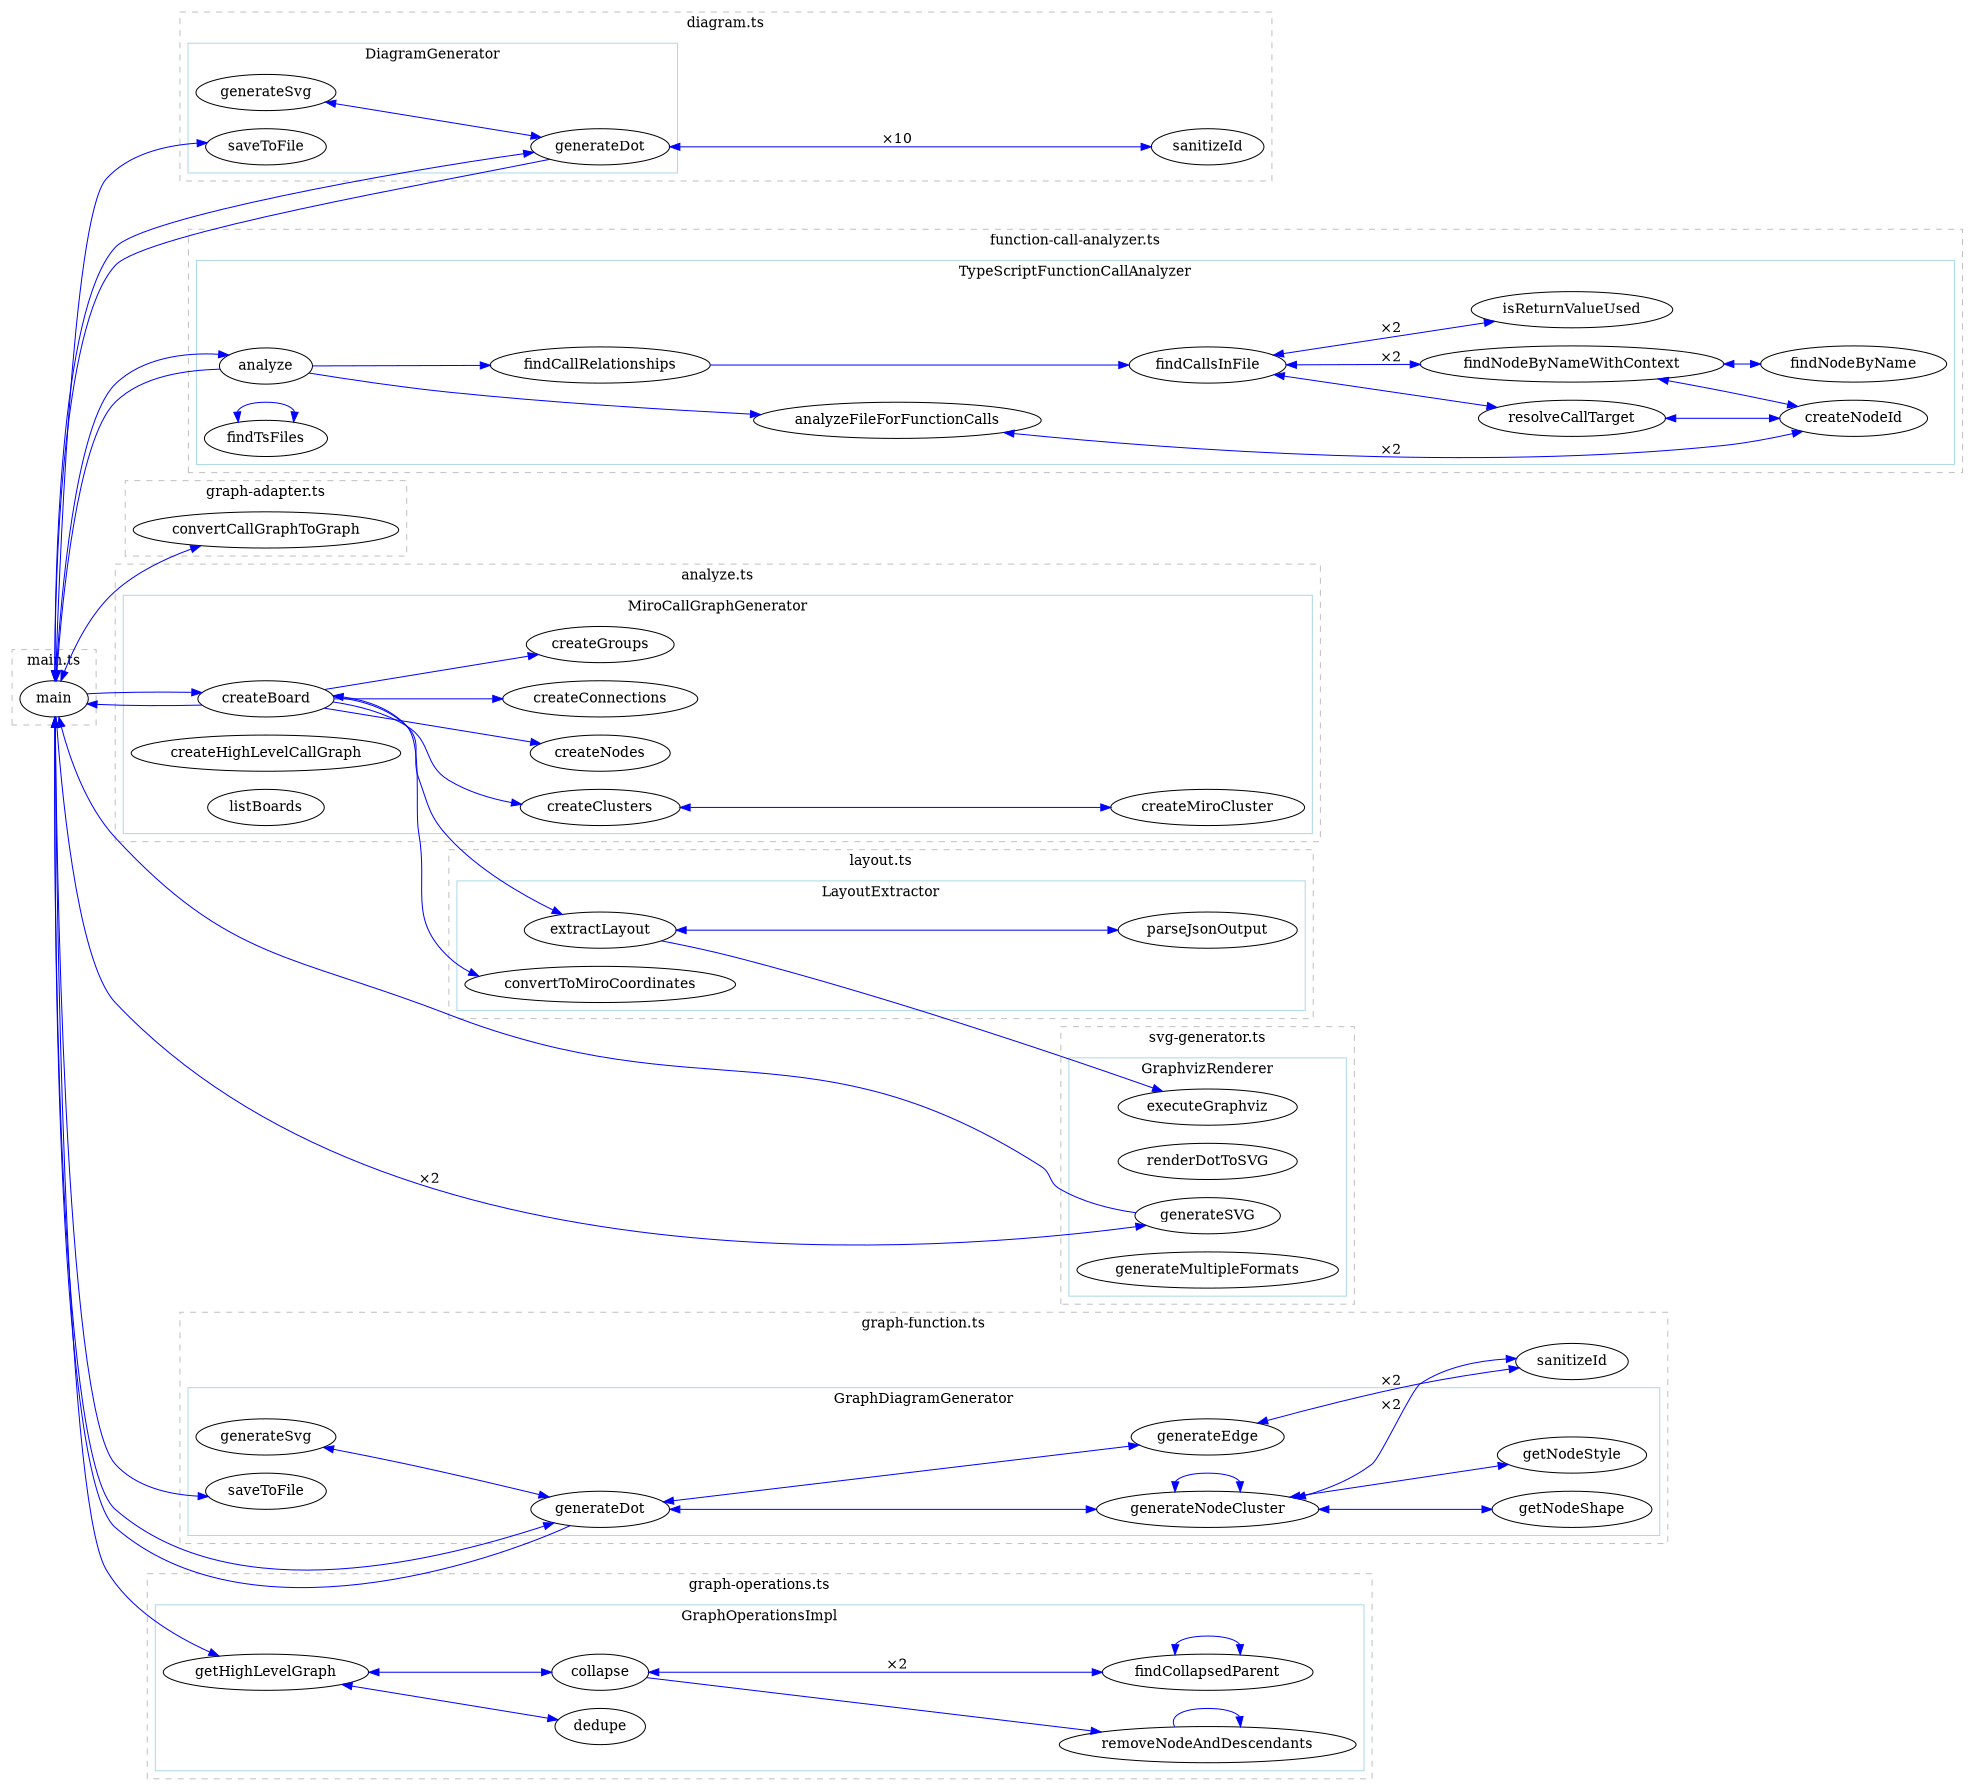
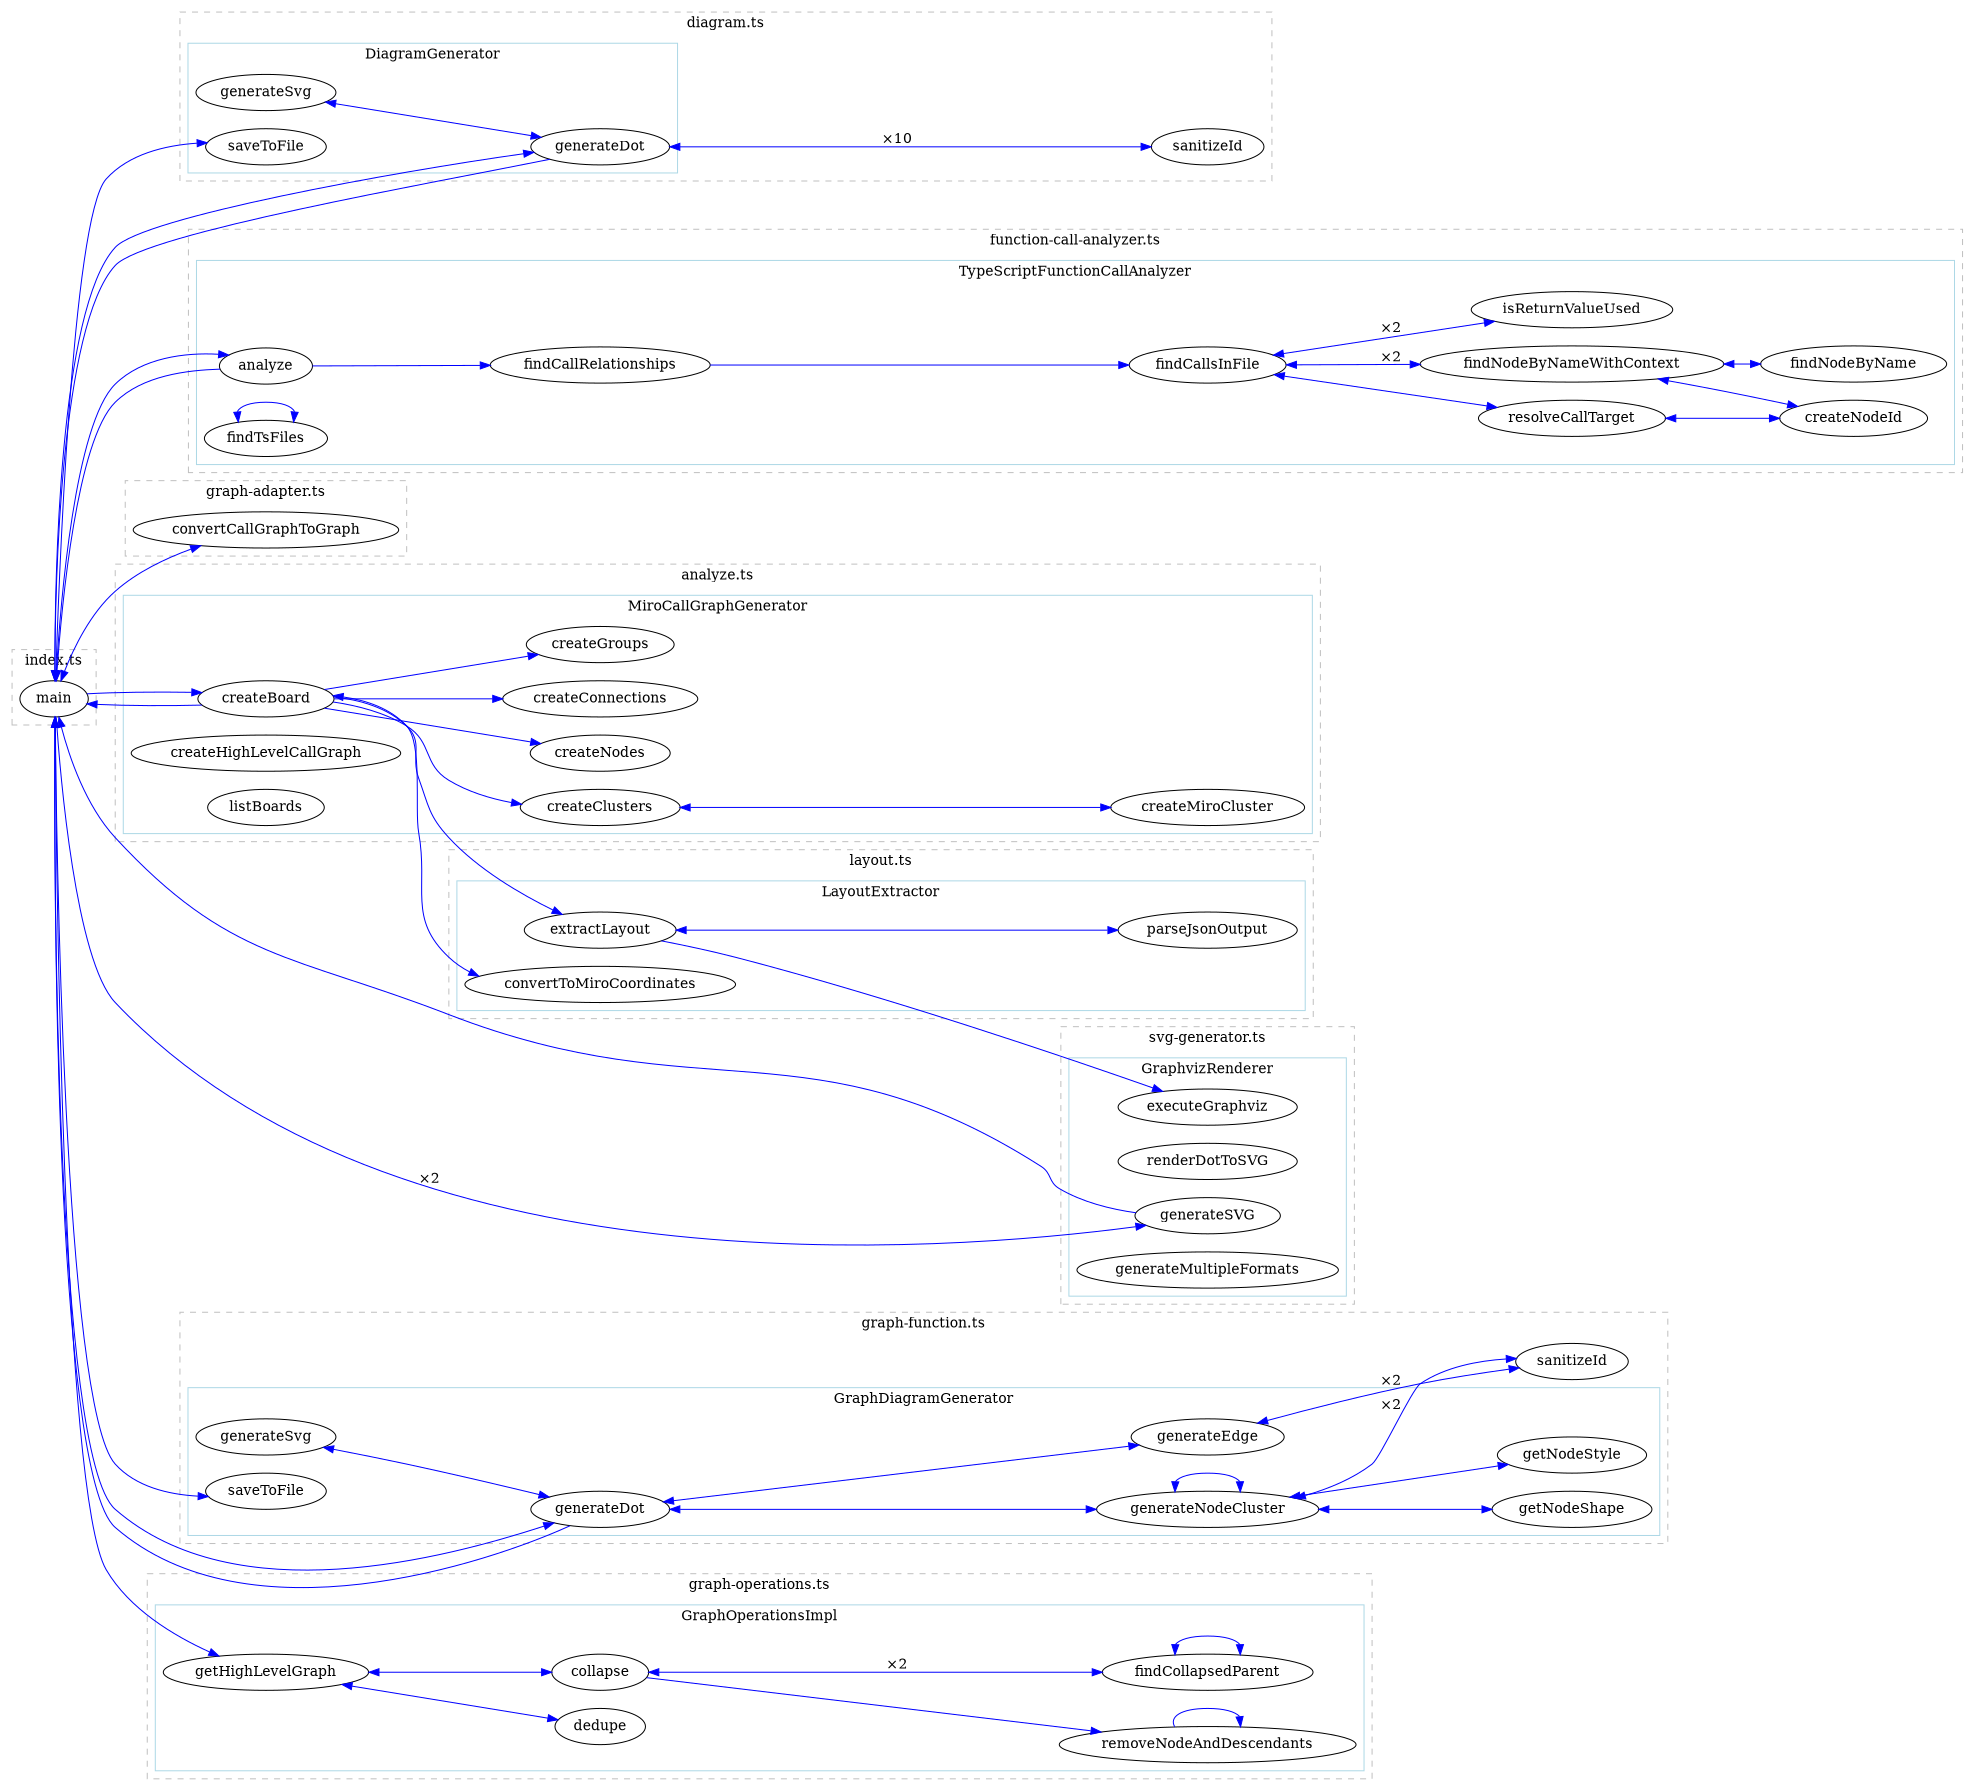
  digraph {
    compound=true
    rankdir=LR
    node [shape=ellipse style=rounded]
    edge [arrowhead=normal arrowtail=normal color=blue dir=both]
    n1 [label=generateDot]
    n2 [label=generateSvg]
    n3 [label=saveToFile]
    n4 [label=sanitizeId]
    n5 [label=analyze]
    n6 [label=findTsFiles]
-   n7 [label=analyzeFileForFunctionCalls]
    n8 [label=findCallRelationships]
    n9 [label=resolveCallTarget]
    n10 [label=findCallsInFile]
    n11 [label=createNodeId]
    n12 [label=findNodeByName]
    n13 [label=findNodeByNameWithContext]
    n14 [label=isReturnValueUsed]
    n15 [label=convertCallGraphToGraph]
    n16 [label=createBoard]
    n17 [label=createHighLevelCallGraph]
    n18 [label=createClusters]
    n19 [label=createNodes]
    n20 [label=createConnections]
    n21 [label=createMiroCluster]
    n22 [label=createGroups]
    n23 [label=listBoards]
    n24 [label=generateDot]
    n25 [label=generateNodeCluster]
    n26 [label=generateEdge]
    n27 [label=getNodeShape]
    n28 [label=getNodeStyle]
    n29 [label=generateSvg]
    n30 [label=saveToFile]
    n31 [label=sanitizeId]
    n32 [label=dedupe]
    n33 [label=collapse]
    n34 [label=removeNodeAndDescendants]
    n35 [label=findCollapsedParent]
    n36 [label=getHighLevelGraph]
    n37 [label=generateSVG]
    n38 [label=renderDotToSVG]
    n39 [label=executeGraphviz]
    n40 [label=generateMultipleFormats]
    n41 [label=extractLayout]
    n42 [label=parseJsonOutput]
    n43 [label=convertToMiroCoordinates]
    n44 [label=main]
    subgraph cluster_1 {
      color=gray
      label="diagram.ts"
      style=dashed
      n4
      subgraph cluster_2 {
        color=lightblue
        label=DiagramGenerator
        style=solid
        n1
        n2
        n3
      }
    }
    subgraph cluster_3 {
      color=gray
      label="types.ts"
      style=dashed
    }
    subgraph cluster_4 {
      color=gray
      label="function-call-analyzer.ts"
      style=dashed
      subgraph cluster_5 {
        color=lightblue
        label=TypeScriptFunctionCallAnalyzer
        style=solid
        n5
        n6
-       n7
        n8
        n9
        n10
        n11
        n12
        n13
        n14
      }
    }
    subgraph cluster_6 {
      color=gray
      label="graph-adapter.ts"
      style=dashed
      n15
    }
    subgraph cluster_7 {
      color=gray
      label="analyze.ts"
      style=dashed
      subgraph cluster_8 {
        color=lightblue
        label=MiroCallGraphGenerator
        style=solid
        n16
        n17
        n18
        n19
        n20
        n21
        n22
        n23
      }
    }
    subgraph cluster_9 {
      color=gray
      label="graph-function.ts"
      style=dashed
      n31
      subgraph cluster_10 {
        color=lightblue
        label=GraphDiagramGenerator
        style=solid
        n24
        n25
        n26
        n27
        n28
        n29
        n30
      }
    }
    subgraph cluster_11 {
      color=gray
      label="graph-operations.ts"
      style=dashed
      subgraph cluster_12 {
        color=lightblue
        label=GraphOperationsImpl
        style=solid
        n32
        n33
        n34
        n35
        n36
      }
    }
    subgraph cluster_13 {
      color=gray
      label="svg-generator.ts"
      style=dashed
      subgraph cluster_14 {
        color=lightblue
        label=GraphvizRenderer
        style=solid
        n37
        n38
        n39
        n40
      }
    }
    subgraph cluster_15 {
      color=gray
      label="layout.ts"
      style=dashed
      subgraph cluster_16 {
        color=lightblue
        label=LayoutExtractor
        style=solid
        n41
        n42
        n43
      }
    }
    subgraph cluster_17 {
      color=gray
-     label="main.ts"
+     label="index.ts"
      style=dashed
      n44
    }
    n1 -> n4 [label="×10"]
    n2 -> n1
-   n5 -> n7 [arrowtail="" dir=""]
    n5 -> n8 [arrowtail="" dir=""]
    n6 -> n6
-   n7 -> n11 [label="×2"]
    n8 -> n10 [arrowtail="" dir=""]
    n9 -> n11
    n10 -> n9
    n10 -> n13 [label="×2"]
    n10 -> n14 [label="×2"]
    n13 -> n11
    n13 -> n12
    n16 -> n18 [arrowtail="" dir=""]
    n16 -> n19 [arrowtail="" dir=""]
    n16 -> n20 [arrowtail="" dir=""]
    n16 -> n22 [arrowtail="" dir=""]
    n16 -> n41 [arrowtail="" dir=""]
    n16 -> n43
    n18 -> n21
    n24 -> n25
    n24 -> n26
    n25 -> n25
    n25 -> n27
    n25 -> n28
    n25 -> n31 [label="×2"]
    n26 -> n31 [label="×2"]
    n29 -> n24
    n33 -> n34 [arrowtail="" dir=""]
    n33 -> n35 [label="×2"]
    n34 -> n34 [arrowtail="" dir=""]
    n35 -> n35
    n36 -> n32
    n36 -> n33
    n41 -> n39 [arrowtail="" dir=""]
    n41 -> n42
    n44 -> n1 [dir=back arrowhead=""]
    n44 -> n1
    n44 -> n3 [arrowtail="" dir=""]
    n44 -> n5 [dir=back arrowhead=""]
    n44 -> n5
    n44 -> n15
    n44 -> n16 [dir=back arrowhead=""]
    n44 -> n16 [arrowtail="" dir=""]
    n44 -> n24 [dir=back arrowhead=""]
    n44 -> n24
    n44 -> n30 [arrowtail="" dir=""]
    n44 -> n36
    n44 -> n37 [dir=back arrowhead=""]
    n44 -> n37 [label="×2" arrowtail="" dir=""]
  }
